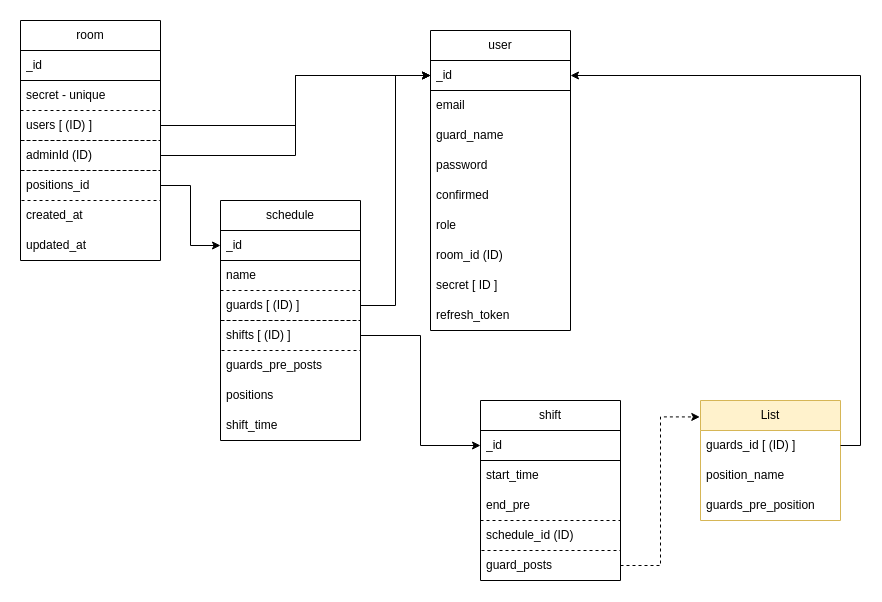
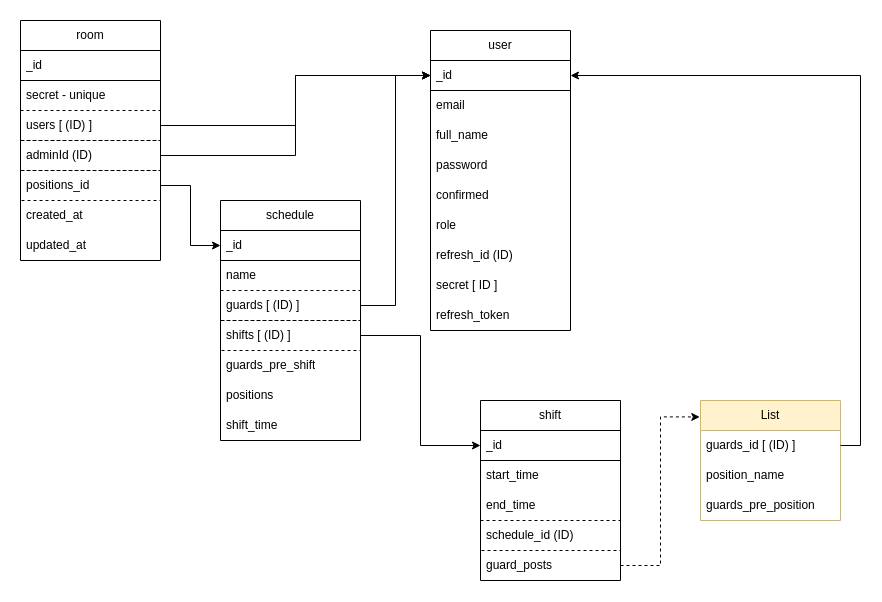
  <mxCell id="0" />
  <mxCell id="1" parent="0" />
  <mxCell id="2" value="user" style="swimlane;fontStyle=0;childLayout=stackLayout;horizontal=1;startSize=30;horizontalStack=0;resizeParent=1;resizeParentMax=0;resizeLast=0;collapsible=1;marginBottom=0;whiteSpace=wrap;html=1;" vertex="1" parent="1"><mxGeometry x="430" y="30" width="140" height="300" as="geometry" /></mxCell>
  <mxCell id="3" value="_id" style="text;strokeColor=default;fillColor=none;align=left;verticalAlign=middle;spacingLeft=4;spacingRight=4;overflow=hidden;points=[[0,0.5],[1,0.5]];portConstraint=eastwest;rotatable=0;whiteSpace=wrap;html=1;" vertex="1" parent="2"><mxGeometry y="30" width="140" height="30" as="geometry" /></mxCell>
  <mxCell id="4" value="email" style="text;strokeColor=none;fillColor=none;align=left;verticalAlign=middle;spacingLeft=4;spacingRight=4;overflow=hidden;points=[[0,0.5],[1,0.5]];portConstraint=eastwest;rotatable=0;whiteSpace=wrap;html=1;" vertex="1" parent="2"><mxGeometry y="60" width="140" height="30" as="geometry" /></mxCell>
- <mxCell id="5" value="guard_name" style="text;strokeColor=none;fillColor=none;align=left;verticalAlign=middle;spacingLeft=4;spacingRight=4;overflow=hidden;points=[[0,0.5],[1,0.5]];portConstraint=eastwest;rotatable=0;whiteSpace=wrap;html=1;" vertex="1" parent="2"><mxGeometry y="90" width="140" height="30" as="geometry" /></mxCell>
+ <mxCell id="5" value="full_name" style="text;strokeColor=none;fillColor=none;align=left;verticalAlign=middle;spacingLeft=4;spacingRight=4;overflow=hidden;points=[[0,0.5],[1,0.5]];portConstraint=eastwest;rotatable=0;whiteSpace=wrap;html=1;" vertex="1" parent="2"><mxGeometry y="90" width="140" height="30" as="geometry" /></mxCell>
  <mxCell id="6" value="password" style="text;strokeColor=none;fillColor=none;align=left;verticalAlign=middle;spacingLeft=4;spacingRight=4;overflow=hidden;points=[[0,0.5],[1,0.5]];portConstraint=eastwest;rotatable=0;whiteSpace=wrap;html=1;" vertex="1" parent="2"><mxGeometry y="120" width="140" height="30" as="geometry" /></mxCell>
  <mxCell id="7" value="confirmed" style="text;strokeColor=none;fillColor=none;align=left;verticalAlign=middle;spacingLeft=4;spacingRight=4;overflow=hidden;points=[[0,0.5],[1,0.5]];portConstraint=eastwest;rotatable=0;whiteSpace=wrap;html=1;" vertex="1" parent="2"><mxGeometry y="150" width="140" height="30" as="geometry" /></mxCell>
  <mxCell id="8" value="role" style="text;strokeColor=none;fillColor=none;align=left;verticalAlign=middle;spacingLeft=4;spacingRight=4;overflow=hidden;points=[[0,0.5],[1,0.5]];portConstraint=eastwest;rotatable=0;whiteSpace=wrap;html=1;" vertex="1" parent="2"><mxGeometry y="180" width="140" height="30" as="geometry" /></mxCell>
- <mxCell id="9" value="room_id (ID)" style="text;strokeColor=none;fillColor=none;align=left;verticalAlign=middle;spacingLeft=4;spacingRight=4;overflow=hidden;points=[[0,0.5],[1,0.5]];portConstraint=eastwest;rotatable=0;whiteSpace=wrap;html=1;" vertex="1" parent="2"><mxGeometry y="210" width="140" height="30" as="geometry" /></mxCell>
+ <mxCell id="9" value="refresh_id (ID)" style="text;strokeColor=none;fillColor=none;align=left;verticalAlign=middle;spacingLeft=4;spacingRight=4;overflow=hidden;points=[[0,0.5],[1,0.5]];portConstraint=eastwest;rotatable=0;whiteSpace=wrap;html=1;" vertex="1" parent="2"><mxGeometry y="210" width="140" height="30" as="geometry" /></mxCell>
  <mxCell id="10" value="secret [ ID ]" style="text;strokeColor=none;fillColor=none;align=left;verticalAlign=middle;spacingLeft=4;spacingRight=4;overflow=hidden;points=[[0,0.5],[1,0.5]];portConstraint=eastwest;rotatable=0;whiteSpace=wrap;html=1;" vertex="1" parent="2"><mxGeometry y="240" width="140" height="30" as="geometry" /></mxCell>
  <mxCell id="11" value="refresh_token" style="text;strokeColor=none;fillColor=none;align=left;verticalAlign=middle;spacingLeft=4;spacingRight=4;overflow=hidden;points=[[0,0.5],[1,0.5]];portConstraint=eastwest;rotatable=0;whiteSpace=wrap;html=1;" vertex="1" parent="2"><mxGeometry y="270" width="140" height="30" as="geometry" /></mxCell>
  <mxCell id="12" value="schedule" style="swimlane;fontStyle=0;childLayout=stackLayout;horizontal=1;startSize=30;horizontalStack=0;resizeParent=1;resizeParentMax=0;resizeLast=0;collapsible=1;marginBottom=0;whiteSpace=wrap;html=1;" vertex="1" parent="1"><mxGeometry x="220" y="200" width="140" height="240" as="geometry" /></mxCell>
  <mxCell id="13" value="_id" style="text;strokeColor=default;fillColor=none;align=left;verticalAlign=middle;spacingLeft=4;spacingRight=4;overflow=hidden;points=[[0,0.5],[1,0.5]];portConstraint=eastwest;rotatable=0;whiteSpace=wrap;html=1;" vertex="1" parent="12"><mxGeometry y="30" width="140" height="30" as="geometry" /></mxCell>
  <mxCell id="14" value="name" style="text;strokeColor=none;fillColor=none;align=left;verticalAlign=middle;spacingLeft=4;spacingRight=4;overflow=hidden;points=[[0,0.5],[1,0.5]];portConstraint=eastwest;rotatable=0;whiteSpace=wrap;html=1;" vertex="1" parent="12"><mxGeometry y="60" width="140" height="30" as="geometry" /></mxCell>
  <mxCell id="15" value="guards [ (ID) ]" style="text;strokeColor=default;fillColor=none;align=left;verticalAlign=middle;spacingLeft=4;spacingRight=4;overflow=hidden;points=[[0,0.5],[1,0.5]];portConstraint=eastwest;rotatable=0;whiteSpace=wrap;html=1;dashed=1;" vertex="1" parent="12"><mxGeometry y="90" width="140" height="30" as="geometry" /></mxCell>
  <mxCell id="16" value="shifts [ (ID) ]" style="text;strokeColor=default;fillColor=none;align=left;verticalAlign=middle;spacingLeft=4;spacingRight=4;overflow=hidden;points=[[0,0.5],[1,0.5]];portConstraint=eastwest;rotatable=0;whiteSpace=wrap;html=1;dashed=1;" vertex="1" parent="12"><mxGeometry y="120" width="140" height="30" as="geometry" /></mxCell>
- <mxCell id="17" value="guards_pre_posts" style="text;strokeColor=none;fillColor=none;align=left;verticalAlign=middle;spacingLeft=4;spacingRight=4;overflow=hidden;points=[[0,0.5],[1,0.5]];portConstraint=eastwest;rotatable=0;whiteSpace=wrap;html=1;" vertex="1" parent="12"><mxGeometry y="150" width="140" height="30" as="geometry" /></mxCell>
+ <mxCell id="17" value="guards_pre_shift" style="text;strokeColor=none;fillColor=none;align=left;verticalAlign=middle;spacingLeft=4;spacingRight=4;overflow=hidden;points=[[0,0.5],[1,0.5]];portConstraint=eastwest;rotatable=0;whiteSpace=wrap;html=1;" vertex="1" parent="12"><mxGeometry y="150" width="140" height="30" as="geometry" /></mxCell>
  <mxCell id="18" value="positions" style="text;strokeColor=none;fillColor=none;align=left;verticalAlign=middle;spacingLeft=4;spacingRight=4;overflow=hidden;points=[[0,0.5],[1,0.5]];portConstraint=eastwest;rotatable=0;whiteSpace=wrap;html=1;" vertex="1" parent="12"><mxGeometry y="180" width="140" height="30" as="geometry" /></mxCell>
  <mxCell id="19" value="shift_time" style="text;strokeColor=none;fillColor=none;align=left;verticalAlign=middle;spacingLeft=4;spacingRight=4;overflow=hidden;points=[[0,0.5],[1,0.5]];portConstraint=eastwest;rotatable=0;whiteSpace=wrap;html=1;" vertex="1" parent="12"><mxGeometry y="210" width="140" height="30" as="geometry" /></mxCell>
  <mxCell id="20" value="shift" style="swimlane;fontStyle=0;childLayout=stackLayout;horizontal=1;startSize=30;horizontalStack=0;resizeParent=1;resizeParentMax=0;resizeLast=0;collapsible=1;marginBottom=0;whiteSpace=wrap;html=1;" vertex="1" parent="1"><mxGeometry x="480" y="400" width="140" height="180" as="geometry" /></mxCell>
  <mxCell id="21" value="_id" style="text;strokeColor=default;fillColor=none;align=left;verticalAlign=middle;spacingLeft=4;spacingRight=4;overflow=hidden;points=[[0,0.5],[1,0.5]];portConstraint=eastwest;rotatable=0;whiteSpace=wrap;html=1;" vertex="1" parent="20"><mxGeometry y="30" width="140" height="30" as="geometry" /></mxCell>
  <mxCell id="22" value="start_time" style="text;strokeColor=none;fillColor=none;align=left;verticalAlign=middle;spacingLeft=4;spacingRight=4;overflow=hidden;points=[[0,0.5],[1,0.5]];portConstraint=eastwest;rotatable=0;whiteSpace=wrap;html=1;" vertex="1" parent="20"><mxGeometry y="60" width="140" height="30" as="geometry" /></mxCell>
- <mxCell id="23" value="end_pre" style="text;strokeColor=none;fillColor=none;align=left;verticalAlign=middle;spacingLeft=4;spacingRight=4;overflow=hidden;points=[[0,0.5],[1,0.5]];portConstraint=eastwest;rotatable=0;whiteSpace=wrap;html=1;" vertex="1" parent="20"><mxGeometry y="90" width="140" height="30" as="geometry" /></mxCell>
+ <mxCell id="23" value="end_time" style="text;strokeColor=none;fillColor=none;align=left;verticalAlign=middle;spacingLeft=4;spacingRight=4;overflow=hidden;points=[[0,0.5],[1,0.5]];portConstraint=eastwest;rotatable=0;whiteSpace=wrap;html=1;" vertex="1" parent="20"><mxGeometry y="90" width="140" height="30" as="geometry" /></mxCell>
  <mxCell id="24" value="schedule_id (ID)" style="text;strokeColor=default;fillColor=none;align=left;verticalAlign=middle;spacingLeft=4;spacingRight=4;overflow=hidden;points=[[0,0.5],[1,0.5]];portConstraint=eastwest;rotatable=0;whiteSpace=wrap;html=1;dashed=1;" vertex="1" parent="20"><mxGeometry y="120" width="140" height="30" as="geometry" /></mxCell>
  <mxCell id="25" value="guard_posts" style="text;strokeColor=none;fillColor=none;align=left;verticalAlign=middle;spacingLeft=4;spacingRight=4;overflow=hidden;points=[[0,0.5],[1,0.5]];portConstraint=eastwest;rotatable=0;whiteSpace=wrap;html=1;" vertex="1" parent="20"><mxGeometry y="150" width="140" height="30" as="geometry" /></mxCell>
  <mxCell id="26" value="room" style="swimlane;fontStyle=0;childLayout=stackLayout;horizontal=1;startSize=30;horizontalStack=0;resizeParent=1;resizeParentMax=0;resizeLast=0;collapsible=1;marginBottom=0;whiteSpace=wrap;html=1;" vertex="1" parent="1"><mxGeometry x="20" y="20" width="140" height="240" as="geometry" /></mxCell>
  <mxCell id="27" value="_id" style="text;strokeColor=default;fillColor=none;align=left;verticalAlign=middle;spacingLeft=4;spacingRight=4;overflow=hidden;points=[[0,0.5],[1,0.5]];portConstraint=eastwest;rotatable=0;whiteSpace=wrap;html=1;" vertex="1" parent="26"><mxGeometry y="30" width="140" height="30" as="geometry" /></mxCell>
  <mxCell id="28" value="secret - unique" style="text;strokeColor=none;fillColor=none;align=left;verticalAlign=middle;spacingLeft=4;spacingRight=4;overflow=hidden;points=[[0,0.5],[1,0.5]];portConstraint=eastwest;rotatable=0;whiteSpace=wrap;html=1;" vertex="1" parent="26"><mxGeometry y="60" width="140" height="30" as="geometry" /></mxCell>
  <mxCell id="29" value="users [ (ID) ]&amp;nbsp;" style="text;strokeColor=default;fillColor=none;align=left;verticalAlign=middle;spacingLeft=4;spacingRight=4;overflow=hidden;points=[[0,0.5],[1,0.5]];portConstraint=eastwest;rotatable=0;whiteSpace=wrap;html=1;dashed=1;" vertex="1" parent="26"><mxGeometry y="90" width="140" height="30" as="geometry" /></mxCell>
  <mxCell id="30" value="adminId (ID)" style="text;strokeColor=default;fillColor=none;align=left;verticalAlign=middle;spacingLeft=4;spacingRight=4;overflow=hidden;points=[[0,0.5],[1,0.5]];portConstraint=eastwest;rotatable=0;whiteSpace=wrap;html=1;dashed=1;" vertex="1" parent="26"><mxGeometry y="120" width="140" height="30" as="geometry" /></mxCell>
  <mxCell id="31" value="positions_id" style="text;strokeColor=default;fillColor=none;align=left;verticalAlign=middle;spacingLeft=4;spacingRight=4;overflow=hidden;points=[[0,0.5],[1,0.5]];portConstraint=eastwest;rotatable=0;whiteSpace=wrap;html=1;dashed=1;" vertex="1" parent="26"><mxGeometry y="150" width="140" height="30" as="geometry" /></mxCell>
  <mxCell id="32" value="created_at" style="text;strokeColor=none;fillColor=none;align=left;verticalAlign=middle;spacingLeft=4;spacingRight=4;overflow=hidden;points=[[0,0.5],[1,0.5]];portConstraint=eastwest;rotatable=0;whiteSpace=wrap;html=1;" vertex="1" parent="26"><mxGeometry y="180" width="140" height="30" as="geometry" /></mxCell>
  <mxCell id="33" value="updated_at" style="text;strokeColor=none;fillColor=none;align=left;verticalAlign=middle;spacingLeft=4;spacingRight=4;overflow=hidden;points=[[0,0.5],[1,0.5]];portConstraint=eastwest;rotatable=0;whiteSpace=wrap;html=1;" vertex="1" parent="26"><mxGeometry y="210" width="140" height="30" as="geometry" /></mxCell>
  <mxCell id="34" style="edgeStyle=orthogonalEdgeStyle;rounded=0;orthogonalLoop=1;jettySize=auto;html=1;" edge="1" parent="1" source="29" target="3"><mxGeometry relative="1" as="geometry" /></mxCell>
  <mxCell id="35" style="edgeStyle=orthogonalEdgeStyle;rounded=0;orthogonalLoop=1;jettySize=auto;html=1;" edge="1" parent="1" source="30" target="3"><mxGeometry relative="1" as="geometry" /></mxCell>
  <mxCell id="36" style="edgeStyle=orthogonalEdgeStyle;rounded=0;orthogonalLoop=1;jettySize=auto;html=1;" edge="1" parent="1" source="31" target="13"><mxGeometry relative="1" as="geometry" /></mxCell>
  <mxCell id="37" style="edgeStyle=orthogonalEdgeStyle;rounded=0;orthogonalLoop=1;jettySize=auto;html=1;" edge="1" parent="1" source="15" target="3"><mxGeometry relative="1" as="geometry" /></mxCell>
  <mxCell id="38" style="edgeStyle=orthogonalEdgeStyle;rounded=0;orthogonalLoop=1;jettySize=auto;html=1;entryX=0;entryY=0.5;entryDx=0;entryDy=0;" edge="1" parent="1" source="16" target="21"><mxGeometry relative="1" as="geometry" /></mxCell>
  <mxCell id="39" value="List" style="swimlane;fontStyle=0;childLayout=stackLayout;horizontal=1;startSize=30;horizontalStack=0;resizeParent=1;resizeParentMax=0;resizeLast=0;collapsible=1;marginBottom=0;whiteSpace=wrap;html=1;fillColor=#fff2cc;strokeColor=#d6b656;" vertex="1" parent="1"><mxGeometry x="700" y="400" width="140" height="120" as="geometry" /></mxCell>
  <mxCell id="40" value="guards_id [ (ID) ]" style="text;strokeColor=none;fillColor=none;align=left;verticalAlign=middle;spacingLeft=4;spacingRight=4;overflow=hidden;points=[[0,0.5],[1,0.5]];portConstraint=eastwest;rotatable=0;whiteSpace=wrap;html=1;" vertex="1" parent="39"><mxGeometry y="30" width="140" height="30" as="geometry" /></mxCell>
  <mxCell id="41" value="position_name" style="text;strokeColor=none;fillColor=none;align=left;verticalAlign=middle;spacingLeft=4;spacingRight=4;overflow=hidden;points=[[0,0.5],[1,0.5]];portConstraint=eastwest;rotatable=0;whiteSpace=wrap;html=1;" vertex="1" parent="39"><mxGeometry y="60" width="140" height="30" as="geometry" /></mxCell>
  <mxCell id="42" value="guards_pre_position" style="text;strokeColor=none;fillColor=none;align=left;verticalAlign=middle;spacingLeft=4;spacingRight=4;overflow=hidden;points=[[0,0.5],[1,0.5]];portConstraint=eastwest;rotatable=0;whiteSpace=wrap;html=1;" vertex="1" parent="39"><mxGeometry y="90" width="140" height="30" as="geometry" /></mxCell>
  <mxCell id="43" style="edgeStyle=orthogonalEdgeStyle;rounded=0;orthogonalLoop=1;jettySize=auto;html=1;entryX=-0.005;entryY=0.137;entryDx=0;entryDy=0;entryPerimeter=0;dashed=1;" edge="1" parent="1" source="25" target="39"><mxGeometry relative="1" as="geometry" /></mxCell>
  <mxCell id="44" style="edgeStyle=orthogonalEdgeStyle;rounded=0;orthogonalLoop=1;jettySize=auto;html=1;entryX=1;entryY=0.5;entryDx=0;entryDy=0;" edge="1" parent="1" source="40" target="3"><mxGeometry relative="1" as="geometry"><Array as="points"><mxPoint x="860" y="445" /><mxPoint x="860" y="75" /></Array></mxGeometry></mxCell>
